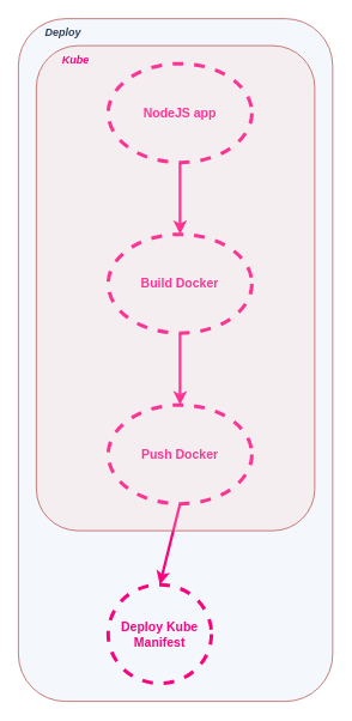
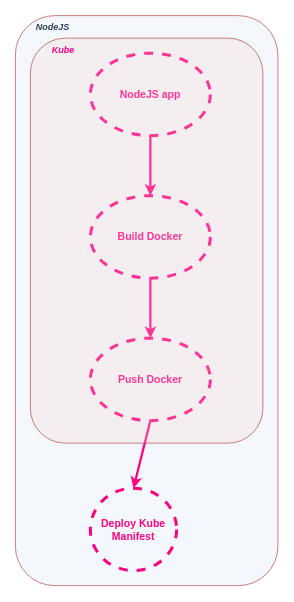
  <mxCell id="0" />
  <mxCell id="1" parent="0" />
  <mxCell id="2" value="" style="rounded=1;whiteSpace=wrap;html=1;fillColor=#D4E1F5;strokeColor=#b85450;gradientColor=none;gradientDirection=north;fillOpacity=25;" vertex="1" parent="1"><mxGeometry x="20" y="20" width="350" height="760" as="geometry" /></mxCell>
  <mxCell id="3" value="Build Docker" style="ellipse;whiteSpace=wrap;html=1;fillColor=none;strokeColor=#FF0080;dashed=1;strokeWidth=4;fontColor=#FF0080;fontStyle=1;fontSize=14;" parent="1" vertex="1"><mxGeometry x="120" y="260" width="160" height="110" as="geometry" /></mxCell>
  <mxCell id="4" value="&lt;b&gt;Push Docker&lt;/b&gt;" style="ellipse;whiteSpace=wrap;html=1;fillColor=none;strokeColor=#FF0080;dashed=1;strokeWidth=4;fontColor=#FF0080;fontSize=14;" parent="1" vertex="1"><mxGeometry x="120" y="450" width="160" height="110" as="geometry" /></mxCell>
  <mxCell id="5" value="" style="curved=1;endArrow=classic;html=1;exitX=0.5;exitY=1;exitDx=0;exitDy=0;strokeColor=#FF0080;strokeWidth=3;entryX=0.5;entryY=0;entryDx=0;entryDy=0;" parent="1" source="3" target="4" edge="1"><mxGeometry width="50" height="50" relative="1" as="geometry"><mxPoint x="696" y="189.58" as="sourcePoint" /><mxPoint x="450" y="300" as="targetPoint" /><Array as="points" /></mxGeometry></mxCell>
  <mxCell id="6" value="&lt;b&gt;Deploy Kube Manifest&lt;/b&gt;" style="ellipse;whiteSpace=wrap;html=1;fillColor=none;strokeColor=#FF0080;dashed=1;strokeWidth=4;fontColor=#FF0080;fontSize=14;" parent="1" vertex="1"><mxGeometry x="120" y="650" width="115" height="110" as="geometry" /></mxCell>
  <mxCell id="7" value="" style="curved=1;endArrow=classic;html=1;exitX=0.5;exitY=1;exitDx=0;exitDy=0;strokeColor=#FF0080;strokeWidth=3;entryX=0.5;entryY=0;entryDx=0;entryDy=0;" parent="1" source="4" target="6" edge="1"><mxGeometry width="50" height="50" relative="1" as="geometry"><mxPoint x="199.5" y="610" as="sourcePoint" /><mxPoint x="199.5" y="690" as="targetPoint" /><Array as="points" /></mxGeometry></mxCell>
  <mxCell id="8" value="NodeJS app" style="ellipse;whiteSpace=wrap;html=1;fillColor=none;strokeColor=#FF0080;dashed=1;strokeWidth=4;fontColor=#FF0080;fontStyle=1;fontSize=14;" vertex="1" parent="1"><mxGeometry x="120" y="70" width="160" height="110" as="geometry" /></mxCell>
  <mxCell id="9" value="" style="curved=1;endArrow=classic;html=1;exitX=0.5;exitY=1;exitDx=0;exitDy=0;strokeColor=#FF0080;strokeWidth=3;entryX=0.5;entryY=0;entryDx=0;entryDy=0;" edge="1" parent="1" source="8" target="3"><mxGeometry width="50" height="50" relative="1" as="geometry"><mxPoint x="190" y="210" as="sourcePoint" /><mxPoint x="190" y="290" as="targetPoint" /><Array as="points" /></mxGeometry></mxCell>
  <mxCell id="10" value="" style="rounded=1;whiteSpace=wrap;html=1;fillColor=#f8cecc;strokeColor=#b85450;gradientDirection=north;fillOpacity=25;" vertex="1" parent="1"><mxGeometry x="40" y="50" width="310" height="540" as="geometry" /></mxCell>
  <mxCell id="11" value="&lt;i&gt;&lt;b&gt;&lt;font color=&quot;#ff0080&quot;&gt;Kube&lt;/font&gt;&lt;/b&gt;&lt;/i&gt;" style="text;html=1;strokeColor=none;fillColor=none;align=center;verticalAlign=middle;whiteSpace=wrap;rounded=0;" vertex="1" parent="1"><mxGeometry x="54" y="51" width="60" height="30" as="geometry" /></mxCell>
- <mxCell id="12" value="&lt;i&gt;&lt;b&gt;&lt;font color=&quot;#324259&quot;&gt;Deploy&lt;/font&gt;&lt;/b&gt;&lt;/i&gt;" style="text;html=1;strokeColor=none;fillColor=none;align=center;verticalAlign=middle;whiteSpace=wrap;rounded=0;" vertex="1" parent="1"><mxGeometry x="40" y="20" width="60" height="30" as="geometry" /></mxCell>
+ <mxCell id="12" value="&lt;i&gt;&lt;b&gt;&lt;font color=&quot;#324259&quot;&gt;NodeJS&lt;/font&gt;&lt;/b&gt;&lt;/i&gt;" style="text;html=1;strokeColor=none;fillColor=none;align=center;verticalAlign=middle;whiteSpace=wrap;rounded=0;" vertex="1" parent="1"><mxGeometry x="40" y="20" width="60" height="30" as="geometry" /></mxCell>
